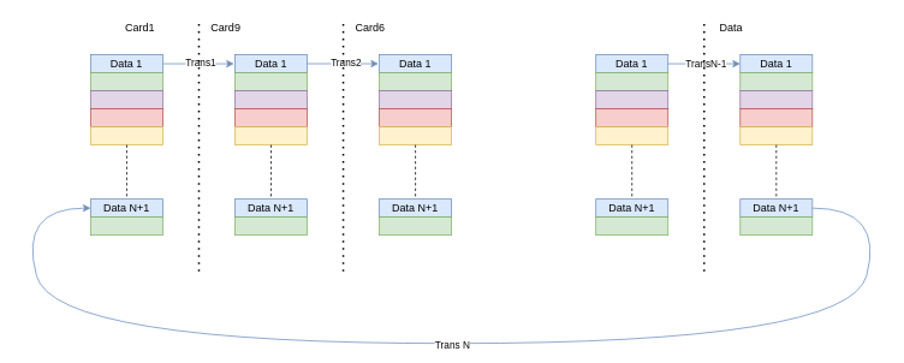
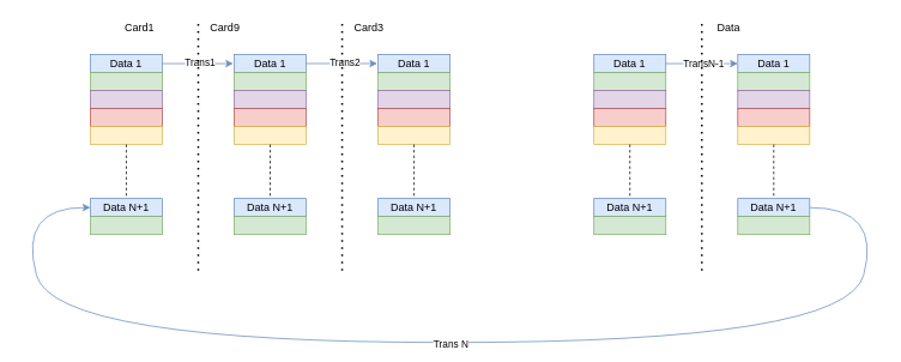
  <mxCell id="0" />
  <mxCell id="1" parent="0" />
  <mxCell id="2" value="Data 1" style="rounded=0;whiteSpace=wrap;html=1;fillColor=#dae8fc;strokeColor=#6c8ebf;" vertex="1" parent="1"><mxGeometry x="100" y="60" width="80" height="20" as="geometry" /></mxCell>
  <mxCell id="3" value="" style="rounded=0;whiteSpace=wrap;html=1;fillColor=#d5e8d4;strokeColor=#82b366;" vertex="1" parent="1"><mxGeometry x="100" y="80" width="80" height="20" as="geometry" /></mxCell>
  <mxCell id="4" value="" style="rounded=0;whiteSpace=wrap;html=1;fillColor=#e1d5e7;strokeColor=#9673a6;" vertex="1" parent="1"><mxGeometry x="100" y="100" width="80" height="20" as="geometry" /></mxCell>
  <mxCell id="5" value="" style="rounded=0;whiteSpace=wrap;html=1;fillColor=#f8cecc;strokeColor=#b85450;" vertex="1" parent="1"><mxGeometry x="100" y="120" width="80" height="20" as="geometry" /></mxCell>
  <mxCell id="6" value="" style="rounded=0;whiteSpace=wrap;html=1;fillColor=#fff2cc;strokeColor=#d6b656;" vertex="1" parent="1"><mxGeometry x="100" y="140" width="80" height="20" as="geometry" /></mxCell>
  <mxCell id="7" value="Data N+1" style="rounded=0;whiteSpace=wrap;html=1;fillColor=#dae8fc;strokeColor=#6c8ebf;" vertex="1" parent="1"><mxGeometry x="100" y="220" width="80" height="20" as="geometry" /></mxCell>
  <mxCell id="8" value="" style="rounded=0;whiteSpace=wrap;html=1;fillColor=#d5e8d4;strokeColor=#82b366;" vertex="1" parent="1"><mxGeometry x="100" y="240" width="80" height="20" as="geometry" /></mxCell>
  <mxCell id="9" value="" style="endArrow=none;dashed=1;html=1;rounded=0;exitX=0.5;exitY=0;exitDx=0;exitDy=0;entryX=0.5;entryY=0;entryDx=0;entryDy=0;" edge="1" parent="1" target="7"><mxGeometry width="50" height="50" relative="1" as="geometry"><mxPoint x="140" y="160" as="sourcePoint" /><mxPoint x="250" y="130" as="targetPoint" /></mxGeometry></mxCell>
  <mxCell id="10" value="Data 1" style="rounded=0;whiteSpace=wrap;html=1;fillColor=#dae8fc;strokeColor=#6c8ebf;" vertex="1" parent="1"><mxGeometry x="260" y="60" width="80" height="20" as="geometry" /></mxCell>
  <mxCell id="11" value="" style="rounded=0;whiteSpace=wrap;html=1;fillColor=#d5e8d4;strokeColor=#82b366;" vertex="1" parent="1"><mxGeometry x="260" y="80" width="80" height="20" as="geometry" /></mxCell>
  <mxCell id="12" value="" style="rounded=0;whiteSpace=wrap;html=1;fillColor=#e1d5e7;strokeColor=#9673a6;" vertex="1" parent="1"><mxGeometry x="260" y="100" width="80" height="20" as="geometry" /></mxCell>
  <mxCell id="13" value="" style="rounded=0;whiteSpace=wrap;html=1;fillColor=#f8cecc;strokeColor=#b85450;" vertex="1" parent="1"><mxGeometry x="260" y="120" width="80" height="20" as="geometry" /></mxCell>
  <mxCell id="14" value="" style="rounded=0;whiteSpace=wrap;html=1;fillColor=#fff2cc;strokeColor=#d6b656;" vertex="1" parent="1"><mxGeometry x="260" y="140" width="80" height="20" as="geometry" /></mxCell>
  <mxCell id="15" value="Data N+1" style="rounded=0;whiteSpace=wrap;html=1;fillColor=#dae8fc;strokeColor=#6c8ebf;" vertex="1" parent="1"><mxGeometry x="260" y="220" width="80" height="20" as="geometry" /></mxCell>
  <mxCell id="16" value="" style="rounded=0;whiteSpace=wrap;html=1;fillColor=#d5e8d4;strokeColor=#82b366;" vertex="1" parent="1"><mxGeometry x="260" y="240" width="80" height="20" as="geometry" /></mxCell>
  <mxCell id="17" value="" style="endArrow=none;dashed=1;html=1;rounded=0;exitX=0.5;exitY=0;exitDx=0;exitDy=0;entryX=0.5;entryY=0;entryDx=0;entryDy=0;" edge="1" parent="1" target="15"><mxGeometry width="50" height="50" relative="1" as="geometry"><mxPoint x="300" y="160" as="sourcePoint" /><mxPoint x="410" y="130" as="targetPoint" /></mxGeometry></mxCell>
  <mxCell id="18" value="Data 1" style="rounded=0;whiteSpace=wrap;html=1;fillColor=#dae8fc;strokeColor=#6c8ebf;" vertex="1" parent="1"><mxGeometry x="420" y="60" width="80" height="20" as="geometry" /></mxCell>
  <mxCell id="19" value="" style="rounded=0;whiteSpace=wrap;html=1;fillColor=#d5e8d4;strokeColor=#82b366;" vertex="1" parent="1"><mxGeometry x="420" y="80" width="80" height="20" as="geometry" /></mxCell>
  <mxCell id="20" value="" style="rounded=0;whiteSpace=wrap;html=1;fillColor=#e1d5e7;strokeColor=#9673a6;" vertex="1" parent="1"><mxGeometry x="420" y="100" width="80" height="20" as="geometry" /></mxCell>
  <mxCell id="21" value="" style="rounded=0;whiteSpace=wrap;html=1;fillColor=#f8cecc;strokeColor=#b85450;" vertex="1" parent="1"><mxGeometry x="420" y="120" width="80" height="20" as="geometry" /></mxCell>
  <mxCell id="22" value="" style="rounded=0;whiteSpace=wrap;html=1;fillColor=#fff2cc;strokeColor=#d6b656;" vertex="1" parent="1"><mxGeometry x="420" y="140" width="80" height="20" as="geometry" /></mxCell>
  <mxCell id="23" value="Data N+1" style="rounded=0;whiteSpace=wrap;html=1;fillColor=#dae8fc;strokeColor=#6c8ebf;" vertex="1" parent="1"><mxGeometry x="420" y="220" width="80" height="20" as="geometry" /></mxCell>
  <mxCell id="24" value="" style="rounded=0;whiteSpace=wrap;html=1;fillColor=#d5e8d4;strokeColor=#82b366;" vertex="1" parent="1"><mxGeometry x="420" y="240" width="80" height="20" as="geometry" /></mxCell>
  <mxCell id="25" value="" style="endArrow=none;dashed=1;html=1;rounded=0;exitX=0.5;exitY=0;exitDx=0;exitDy=0;entryX=0.5;entryY=0;entryDx=0;entryDy=0;" edge="1" parent="1" target="23"><mxGeometry width="50" height="50" relative="1" as="geometry"><mxPoint x="460" y="160" as="sourcePoint" /><mxPoint x="570" y="130" as="targetPoint" /></mxGeometry></mxCell>
  <mxCell id="26" value="Data 1" style="rounded=0;whiteSpace=wrap;html=1;fillColor=#dae8fc;strokeColor=#6c8ebf;" vertex="1" parent="1"><mxGeometry x="660" y="60" width="80" height="20" as="geometry" /></mxCell>
  <mxCell id="27" value="" style="rounded=0;whiteSpace=wrap;html=1;fillColor=#d5e8d4;strokeColor=#82b366;" vertex="1" parent="1"><mxGeometry x="660" y="80" width="80" height="20" as="geometry" /></mxCell>
  <mxCell id="28" value="" style="rounded=0;whiteSpace=wrap;html=1;fillColor=#e1d5e7;strokeColor=#9673a6;" vertex="1" parent="1"><mxGeometry x="660" y="100" width="80" height="20" as="geometry" /></mxCell>
  <mxCell id="29" value="" style="rounded=0;whiteSpace=wrap;html=1;fillColor=#f8cecc;strokeColor=#b85450;" vertex="1" parent="1"><mxGeometry x="660" y="120" width="80" height="20" as="geometry" /></mxCell>
  <mxCell id="30" value="" style="rounded=0;whiteSpace=wrap;html=1;fillColor=#fff2cc;strokeColor=#d6b656;" vertex="1" parent="1"><mxGeometry x="660" y="140" width="80" height="20" as="geometry" /></mxCell>
  <mxCell id="31" value="Data N+1" style="rounded=0;whiteSpace=wrap;html=1;fillColor=#dae8fc;strokeColor=#6c8ebf;" vertex="1" parent="1"><mxGeometry x="660" y="220" width="80" height="20" as="geometry" /></mxCell>
  <mxCell id="32" value="" style="rounded=0;whiteSpace=wrap;html=1;fillColor=#d5e8d4;strokeColor=#82b366;" vertex="1" parent="1"><mxGeometry x="660" y="240" width="80" height="20" as="geometry" /></mxCell>
  <mxCell id="33" value="" style="endArrow=none;dashed=1;html=1;rounded=0;exitX=0.5;exitY=0;exitDx=0;exitDy=0;entryX=0.5;entryY=0;entryDx=0;entryDy=0;" edge="1" parent="1" target="31"><mxGeometry width="50" height="50" relative="1" as="geometry"><mxPoint x="700" y="160" as="sourcePoint" /><mxPoint x="810" y="130" as="targetPoint" /></mxGeometry></mxCell>
  <mxCell id="34" value="Data 1" style="rounded=0;whiteSpace=wrap;html=1;fillColor=#dae8fc;strokeColor=#6c8ebf;" vertex="1" parent="1"><mxGeometry x="820" y="60" width="80" height="20" as="geometry" /></mxCell>
  <mxCell id="35" value="" style="rounded=0;whiteSpace=wrap;html=1;fillColor=#d5e8d4;strokeColor=#82b366;" vertex="1" parent="1"><mxGeometry x="820" y="80" width="80" height="20" as="geometry" /></mxCell>
  <mxCell id="36" value="" style="rounded=0;whiteSpace=wrap;html=1;fillColor=#e1d5e7;strokeColor=#9673a6;" vertex="1" parent="1"><mxGeometry x="820" y="100" width="80" height="20" as="geometry" /></mxCell>
  <mxCell id="37" value="" style="rounded=0;whiteSpace=wrap;html=1;fillColor=#f8cecc;strokeColor=#b85450;" vertex="1" parent="1"><mxGeometry x="820" y="120" width="80" height="20" as="geometry" /></mxCell>
  <mxCell id="38" value="" style="rounded=0;whiteSpace=wrap;html=1;fillColor=#fff2cc;strokeColor=#d6b656;" vertex="1" parent="1"><mxGeometry x="820" y="140" width="80" height="20" as="geometry" /></mxCell>
  <mxCell id="39" value="Data N+1" style="rounded=0;whiteSpace=wrap;html=1;fillColor=#dae8fc;strokeColor=#6c8ebf;" vertex="1" parent="1"><mxGeometry x="820" y="220" width="80" height="20" as="geometry" /></mxCell>
  <mxCell id="40" value="" style="rounded=0;whiteSpace=wrap;html=1;fillColor=#d5e8d4;strokeColor=#82b366;" vertex="1" parent="1"><mxGeometry x="820" y="240" width="80" height="20" as="geometry" /></mxCell>
  <mxCell id="41" value="" style="endArrow=none;dashed=1;html=1;rounded=0;exitX=0.5;exitY=0;exitDx=0;exitDy=0;entryX=0.5;entryY=0;entryDx=0;entryDy=0;" edge="1" parent="1" target="39"><mxGeometry width="50" height="50" relative="1" as="geometry"><mxPoint x="860" y="160" as="sourcePoint" /><mxPoint x="970" y="130" as="targetPoint" /></mxGeometry></mxCell>
  <mxCell id="42" value="" style="endArrow=classic;html=1;rounded=0;exitX=1;exitY=0.5;exitDx=0;exitDy=0;entryX=-0.014;entryY=0.501;entryDx=0;entryDy=0;entryPerimeter=0;fillColor=#dae8fc;strokeColor=#6c8ebf;" edge="1" parent="1" source="2" target="10"><mxGeometry width="50" height="50" relative="1" as="geometry"><mxPoint x="520" y="130" as="sourcePoint" /><mxPoint x="250" y="70" as="targetPoint" /></mxGeometry></mxCell>
  <mxCell id="43" value="Text" style="edgeLabel;html=1;align=center;verticalAlign=middle;resizable=0;points=[];" vertex="1" connectable="0" parent="42"><mxGeometry x="0.046" relative="1" as="geometry"><mxPoint as="offset" /></mxGeometry></mxCell>
  <mxCell id="44" value="Trans1" style="edgeLabel;html=1;align=center;verticalAlign=middle;resizable=0;points=[];" vertex="1" connectable="0" parent="42"><mxGeometry x="0.046" y="2" relative="1" as="geometry"><mxPoint as="offset" /></mxGeometry></mxCell>
  <mxCell id="45" value="" style="endArrow=classic;html=1;rounded=0;exitX=1;exitY=0.5;exitDx=0;exitDy=0;entryX=-0.014;entryY=0.501;entryDx=0;entryDy=0;entryPerimeter=0;fillColor=#dae8fc;strokeColor=#6c8ebf;" edge="1" parent="1"><mxGeometry width="50" height="50" relative="1" as="geometry"><mxPoint x="340" y="69.94" as="sourcePoint" /><mxPoint x="419" y="69.94" as="targetPoint" /></mxGeometry></mxCell>
  <mxCell id="46" value="Trans2" style="edgeLabel;html=1;align=center;verticalAlign=middle;resizable=0;points=[];" vertex="1" connectable="0" parent="45"><mxGeometry x="0.056" y="1" relative="1" as="geometry"><mxPoint as="offset" /></mxGeometry></mxCell>
  <mxCell id="47" value="" style="endArrow=classic;html=1;rounded=0;exitX=1;exitY=0.5;exitDx=0;exitDy=0;entryX=0;entryY=0.5;entryDx=0;entryDy=0;fillColor=#dae8fc;strokeColor=#6c8ebf;" edge="1" parent="1" source="26" target="34"><mxGeometry width="50" height="50" relative="1" as="geometry"><mxPoint x="741" y="69.76" as="sourcePoint" /><mxPoint x="820" y="69.76" as="targetPoint" /></mxGeometry></mxCell>
  <mxCell id="48" value="TransN-1" style="edgeLabel;html=1;align=center;verticalAlign=middle;resizable=0;points=[];" vertex="1" connectable="0" parent="47"><mxGeometry x="0.031" relative="1" as="geometry"><mxPoint as="offset" /></mxGeometry></mxCell>
  <mxCell id="49" value="" style="endArrow=none;dashed=1;html=1;dashPattern=1 3;strokeWidth=2;rounded=0;" edge="1" parent="1"><mxGeometry width="50" height="50" relative="1" as="geometry"><mxPoint x="220" y="300" as="sourcePoint" /><mxPoint x="220" y="20" as="targetPoint" /></mxGeometry></mxCell>
  <mxCell id="50" value="" style="endArrow=none;dashed=1;html=1;dashPattern=1 3;strokeWidth=2;rounded=0;" edge="1" parent="1"><mxGeometry width="50" height="50" relative="1" as="geometry"><mxPoint x="380" y="300" as="sourcePoint" /><mxPoint x="380" y="20" as="targetPoint" /></mxGeometry></mxCell>
  <mxCell id="51" value="" style="endArrow=none;dashed=1;html=1;dashPattern=1 3;strokeWidth=2;rounded=0;" edge="1" parent="1"><mxGeometry width="50" height="50" relative="1" as="geometry"><mxPoint x="780" y="300" as="sourcePoint" /><mxPoint x="780" y="20" as="targetPoint" /></mxGeometry></mxCell>
  <mxCell id="52" value="" style="curved=1;endArrow=classic;html=1;rounded=0;exitX=1;exitY=0.5;exitDx=0;exitDy=0;entryX=0;entryY=0.5;entryDx=0;entryDy=0;fillColor=#dae8fc;strokeColor=#6c8ebf;" edge="1" parent="1" source="39" target="7"><mxGeometry width="50" height="50" relative="1" as="geometry"><mxPoint x="910" y="230" as="sourcePoint" /><mxPoint x="960" y="180" as="targetPoint" /><Array as="points"><mxPoint x="980" y="230" /><mxPoint x="940" y="380" /><mxPoint y="380" x="60" /><mxPoint x="20" y="230" /></Array></mxGeometry></mxCell>
  <mxCell id="53" value="Trans N" style="edgeLabel;html=1;align=center;verticalAlign=middle;resizable=0;points=[];" vertex="1" connectable="0" parent="52"><mxGeometry x="-0.0" y="1" relative="1" as="geometry"><mxPoint as="offset" /></mxGeometry></mxCell>
  <mxCell id="54" value="Card1" style="text;html=1;align=center;verticalAlign=middle;whiteSpace=wrap;rounded=0;" vertex="1" parent="1"><mxGeometry x="125" y="20" width="60" height="20" as="geometry" /></mxCell>
  <mxCell id="55" value="Card9" style="text;html=1;align=center;verticalAlign=middle;whiteSpace=wrap;rounded=0;" vertex="1" parent="1"><mxGeometry x="220" y="20" width="60" height="20" as="geometry" /></mxCell>
- <mxCell id="56" value="Card6" style="text;html=1;align=center;verticalAlign=middle;whiteSpace=wrap;rounded=0;" vertex="1" parent="1"><mxGeometry x="380" y="20" width="60" height="20" as="geometry" /></mxCell>
+ <mxCell id="56" value="Card3" style="text;html=1;align=center;verticalAlign=middle;whiteSpace=wrap;rounded=0;" vertex="1" parent="1"><mxGeometry x="380" y="20" width="60" height="20" as="geometry" /></mxCell>
  <mxCell id="57" value="Data" style="text;html=1;align=center;verticalAlign=middle;whiteSpace=wrap;rounded=0;" vertex="1" parent="1"><mxGeometry x="780" y="20" width="60" height="20" as="geometry" /></mxCell>
